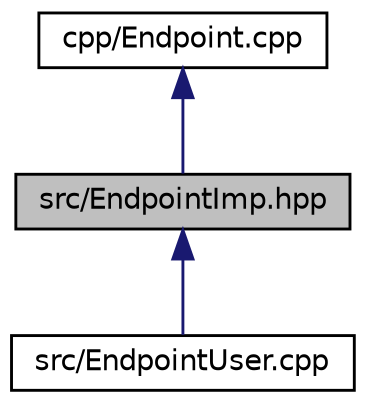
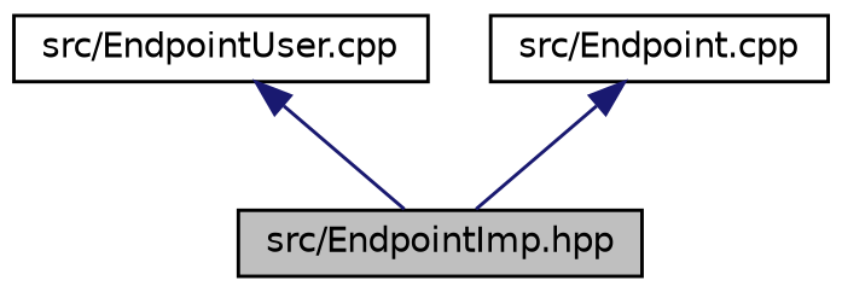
  digraph {
    node [color=black fillcolor=white fontname=Helvetica fontsize=10 shape=record style=filled]
    edge [color=midnightblue dir=back fontname=Helvetica fontsize=10 labelfontname=Helvetica labelfontsize=10 style=solid]
    n1 [fillcolor=grey75 fontcolor=black height=0.2 label="src/EndpointImp.hpp" width=0.4]
    n2 [height=0.2 label="src/EndpointUser.cpp" width=0.4]
-   n3 [height=0.2 label="cpp/Endpoint.cpp" width=0.4]
-   n1 -> n2
+   n3 [height=0.2 label="src/Endpoint.cpp" width=0.4]
+   n2 -> n1
    n3 -> n1
  }
